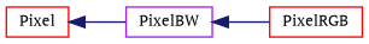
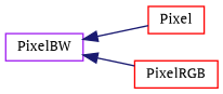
  digraph {
    fontname="PT Serif"
    rankdir=LR
    node [color=red fillcolor=white fontname="PT Serif" fontsize=10 shape=record style=filled]
    edge [color=midnightblue dir=back fontname="PT Serif" fontsize=10 labelfontname=Helvetica labelfontsize=10 style=solid]
    n1 [height=0.2 label=Pixel width=0.4]
    n2 [color=purple height=0.2 label=PixelBW width=0.4]
    n3 [height=0.2 label=PixelRGB width=0.4]
-   n1 -> n2
+   n2 -> n1
    n2 -> n3
  }
